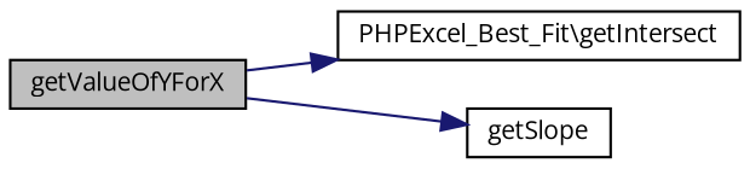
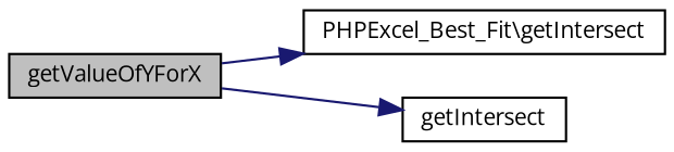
  digraph {
    rankdir=LR
    fontname="Open Sans"
    node [color=black fillcolor=white fontname="Open Sans" fontsize=10 shape=record style=filled]
    edge [color=midnightblue fontname="Open Sans" fontsize=10 labelfontname=Helvetica labelfontsize=10 style=solid]
    n1 [fillcolor=grey75 fontcolor=black height=0.2 label=getValueOfYForX width=0.4]
    n2 [height=0.2 label="PHPExcel_Best_Fit\\getIntersect" width=0.4]
-   n3 [height=0.2 label=getSlope width=0.4]
+   n3 [height=0.2 label=getIntersect width=0.4]
    n1 -> n2
    n1 -> n3
  }
